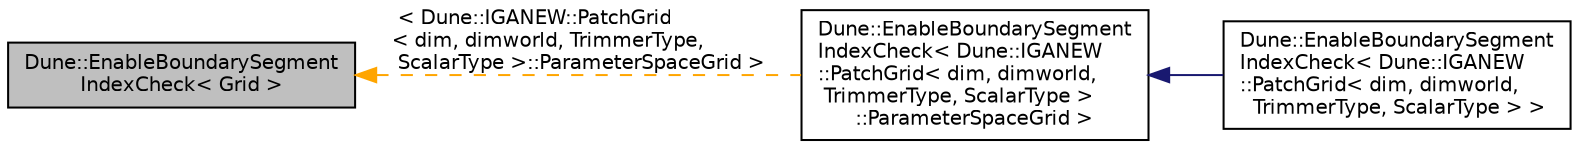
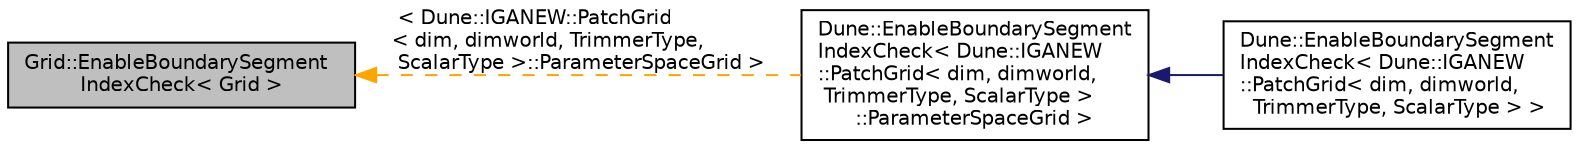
  digraph {
    rankdir=LR
    node [color=black fillcolor=white fontname=Helvetica fontsize=10 shape=record style=filled]
    edge [dir=back fontname=Helvetica fontsize=10 labelfontname=Helvetica labelfontsize=10]
-   n1 [fillcolor=grey75 fontcolor=black height=0.2 label="Dune::EnableBoundarySegment\lIndexCheck\< Grid \>" width=0.4]
+   n1 [fillcolor=grey75 fontcolor=black height=0.2 label="Grid::EnableBoundarySegment\lIndexCheck\< Grid \>" width=0.4]
    n2 [height=0.2 label="Dune::EnableBoundarySegment\lIndexCheck\< Dune::IGANEW\l::PatchGrid\< dim, dimworld,\l TrimmerType, ScalarType \>\l::ParameterSpaceGrid \>" width=0.4]
    n3 [height=0.2 label="Dune::EnableBoundarySegment\lIndexCheck\< Dune::IGANEW\l::PatchGrid\< dim, dimworld,\l TrimmerType, ScalarType \> \>" width=0.4]
    n1 -> n2 [color=orange label=" \< Dune::IGANEW::PatchGrid\l\< dim, dimworld, TrimmerType,\l ScalarType \>::ParameterSpaceGrid \>" style=dashed]
    n2 -> n3 [color=midnightblue style=solid]
  }
